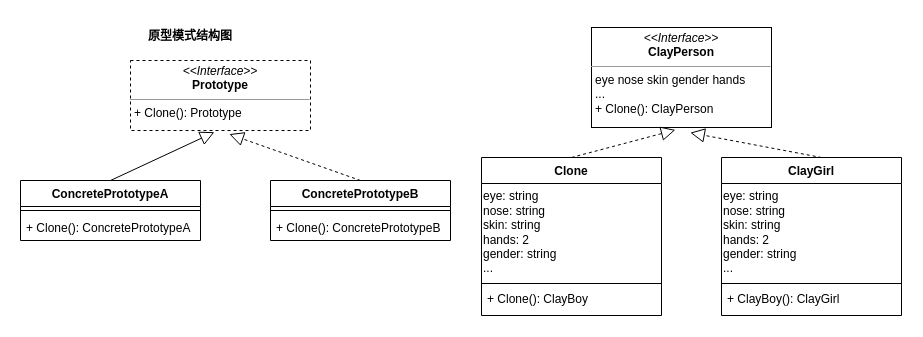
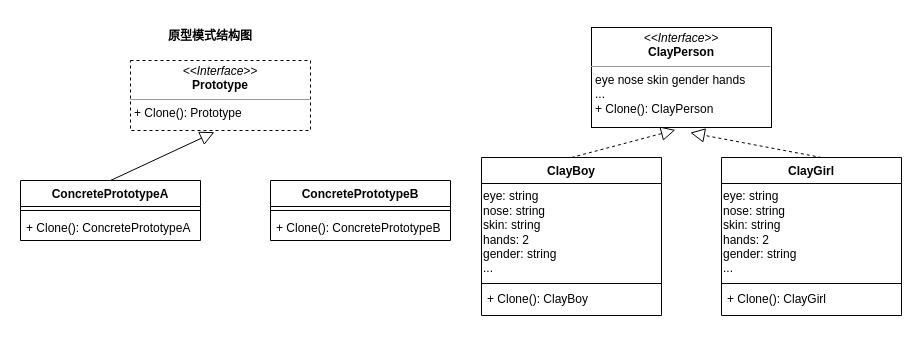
  <mxCell id="0" />
  <mxCell id="1" parent="0" />
- <mxCell id="2" value="原型模式结构图" style="text;align=center;fontStyle=1;verticalAlign=middle;spacingLeft=3;spacingRight=3;strokeColor=none;rotatable=0;points=[[0,0.5],[1,0.5]];portConstraint=eastwest;" parent="1" vertex="1"><mxGeometry x="130" y="20" width="120" height="30" as="geometry" /></mxCell>
+ <mxCell id="2" value="原型模式结构图" style="text;align=center;fontStyle=1;verticalAlign=middle;spacingLeft=3;spacingRight=3;strokeColor=none;rotatable=0;points=[[0,0.5],[1,0.5]];portConstraint=eastwest;" parent="1" vertex="1"><mxGeometry x="150" y="20" width="120" height="30" as="geometry" /></mxCell>
  <mxCell id="3" value="&lt;p style=&quot;margin: 0px ; margin-top: 4px ; text-align: center&quot;&gt;&lt;i&gt;&amp;lt;&amp;lt;Interface&amp;gt;&amp;gt;&lt;/i&gt;&lt;br&gt;&lt;b&gt;Prototype&lt;/b&gt;&lt;/p&gt;&lt;hr size=&quot;1&quot;&gt;&lt;p style=&quot;margin: 0px ; margin-left: 4px&quot;&gt;&lt;/p&gt;&lt;p style=&quot;margin: 0px ; margin-left: 4px&quot;&gt;+ Clone(): Prototype&lt;/p&gt;" style="verticalAlign=top;align=left;overflow=fill;fontSize=12;fontFamily=Helvetica;html=1;dashed=1;" parent="1" vertex="1"><mxGeometry x="130" y="60" width="180" height="70" as="geometry" /></mxCell>
  <mxCell id="4" value="ConcretePrototypeA" style="swimlane;fontStyle=1;align=center;verticalAlign=top;childLayout=stackLayout;horizontal=1;startSize=26;horizontalStack=0;resizeParent=1;resizeParentMax=0;resizeLast=0;collapsible=1;marginBottom=0;" parent="1" vertex="1"><mxGeometry x="20" y="180" width="180" height="60" as="geometry" /></mxCell>
  <mxCell id="5" value="" style="line;strokeWidth=1;fillColor=none;align=left;verticalAlign=middle;spacingTop=-1;spacingLeft=3;spacingRight=3;rotatable=0;labelPosition=right;points=[];portConstraint=eastwest;strokeColor=inherit;" parent="4" vertex="1"><mxGeometry y="26" width="180" height="8" as="geometry" /></mxCell>
  <mxCell id="6" value="+ Clone(): ConcretePrototypeA" style="text;strokeColor=none;fillColor=none;align=left;verticalAlign=top;spacingLeft=4;spacingRight=4;overflow=hidden;rotatable=0;points=[[0,0.5],[1,0.5]];portConstraint=eastwest;" parent="4" vertex="1"><mxGeometry y="34" width="180" height="26" as="geometry" /></mxCell>
  <mxCell id="7" value="ConcretePrototypeB" style="swimlane;fontStyle=1;align=center;verticalAlign=top;childLayout=stackLayout;horizontal=1;startSize=26;horizontalStack=0;resizeParent=1;resizeParentMax=0;resizeLast=0;collapsible=1;marginBottom=0;" parent="1" vertex="1"><mxGeometry x="270" y="180" width="180" height="60" as="geometry" /></mxCell>
  <mxCell id="8" value="" style="line;strokeWidth=1;fillColor=none;align=left;verticalAlign=middle;spacingTop=-1;spacingLeft=3;spacingRight=3;rotatable=0;labelPosition=right;points=[];portConstraint=eastwest;strokeColor=inherit;" parent="7" vertex="1"><mxGeometry y="26" width="180" height="8" as="geometry" /></mxCell>
  <mxCell id="9" value="+ Clone(): ConcretePrototypeB" style="text;strokeColor=none;fillColor=none;align=left;verticalAlign=top;spacingLeft=4;spacingRight=4;overflow=hidden;rotatable=0;points=[[0,0.5],[1,0.5]];portConstraint=eastwest;" parent="7" vertex="1"><mxGeometry y="34" width="180" height="26" as="geometry" /></mxCell>
  <mxCell id="10" value="" style="endArrow=block;dashed=0;endFill=0;endSize=12;html=1;exitX=0.5;exitY=0;exitDx=0;exitDy=0;entryX=0.466;entryY=1.024;entryDx=0;entryDy=0;entryPerimeter=0;" parent="1" source="4" target="3" edge="1"><mxGeometry width="160" relative="1" as="geometry"><mxPoint x="200" y="230" as="sourcePoint" /><mxPoint x="230" y="150" as="targetPoint" /></mxGeometry></mxCell>
- <mxCell id="11" value="" style="endArrow=block;dashed=1;endFill=0;endSize=12;html=1;exitX=0.5;exitY=0;exitDx=0;exitDy=0;entryX=0.549;entryY=1.052;entryDx=0;entryDy=0;entryPerimeter=0;" parent="1" source="7" target="3" edge="1"><mxGeometry width="160" relative="1" as="geometry"><mxPoint x="200" y="230" as="sourcePoint" /><mxPoint x="360" y="230" as="targetPoint" /></mxGeometry></mxCell>
  <mxCell id="12" value="&lt;p style=&quot;margin: 0px ; margin-top: 4px ; text-align: center&quot;&gt;&lt;i&gt;&amp;lt;&amp;lt;Interface&amp;gt;&amp;gt;&lt;/i&gt;&lt;br&gt;&lt;b&gt;ClayPerson&lt;/b&gt;&lt;/p&gt;&lt;hr size=&quot;1&quot;&gt;&lt;p style=&quot;margin: 0px ; margin-left: 4px&quot;&gt;&lt;/p&gt;&lt;p style=&quot;margin: 0px ; margin-left: 4px&quot;&gt;eye&amp;nbsp;&lt;span style=&quot;background-color: initial;&quot;&gt;nose skin&lt;/span&gt;&lt;span style=&quot;background-color: initial;&quot;&gt;&amp;nbsp;gender&lt;/span&gt;&lt;span style=&quot;background-color: initial;&quot;&gt;&amp;nbsp;&lt;/span&gt;&lt;span style=&quot;background-color: initial;&quot;&gt;hands&amp;nbsp;&lt;/span&gt;&lt;/p&gt;&lt;p style=&quot;margin: 0px ; margin-left: 4px&quot;&gt;...&lt;/p&gt;&lt;p style=&quot;margin: 0px ; margin-left: 4px&quot;&gt;+ Clone(): ClayPerson&lt;/p&gt;" style="verticalAlign=top;align=left;overflow=fill;fontSize=12;fontFamily=Helvetica;html=1;" parent="1" vertex="1"><mxGeometry x="591" y="27" width="180" height="100" as="geometry" /></mxCell>
- <mxCell id="13" value="Clone" style="swimlane;fontStyle=1;align=center;verticalAlign=top;childLayout=stackLayout;horizontal=1;startSize=26;horizontalStack=0;resizeParent=1;resizeParentMax=0;resizeLast=0;collapsible=1;marginBottom=0;" parent="1" vertex="1"><mxGeometry x="481" y="157" width="180" height="158" as="geometry" /></mxCell>
+ <mxCell id="13" value="ClayBoy" style="swimlane;fontStyle=1;align=center;verticalAlign=top;childLayout=stackLayout;horizontal=1;startSize=26;horizontalStack=0;resizeParent=1;resizeParentMax=0;resizeLast=0;collapsible=1;marginBottom=0;" parent="1" vertex="1"><mxGeometry x="481" y="157" width="180" height="158" as="geometry" /></mxCell>
  <mxCell id="14" value="eye: string&lt;br&gt;nose: string&lt;br&gt;skin: string&lt;br&gt;hands: 2&lt;br&gt;gender: string&lt;br&gt;..." style="text;html=1;align=left;verticalAlign=middle;resizable=0;points=[];autosize=1;strokeColor=none;fillColor=none;" parent="13" vertex="1"><mxGeometry y="26" width="180" height="98" as="geometry" /></mxCell>
  <mxCell id="15" value="" style="line;strokeWidth=1;fillColor=none;align=left;verticalAlign=middle;spacingTop=-1;spacingLeft=3;spacingRight=3;rotatable=0;labelPosition=right;points=[];portConstraint=eastwest;strokeColor=inherit;" parent="13" vertex="1"><mxGeometry y="124" width="180" height="4" as="geometry" /></mxCell>
  <mxCell id="16" value="+ Clone(): ClayBoy" style="text;strokeColor=none;fillColor=none;align=left;verticalAlign=top;spacingLeft=4;spacingRight=4;overflow=hidden;rotatable=0;points=[[0,0.5],[1,0.5]];portConstraint=eastwest;" parent="13" vertex="1"><mxGeometry y="128" width="180" height="30" as="geometry" /></mxCell>
  <mxCell id="17" value="" style="endArrow=block;dashed=1;endFill=0;endSize=12;html=1;exitX=0.5;exitY=0;exitDx=0;exitDy=0;entryX=0.466;entryY=1.024;entryDx=0;entryDy=0;entryPerimeter=0;" parent="1" source="13" target="12" edge="1"><mxGeometry width="160" relative="1" as="geometry"><mxPoint x="661" y="197" as="sourcePoint" /><mxPoint x="691" y="117" as="targetPoint" /></mxGeometry></mxCell>
  <mxCell id="18" value="" style="endArrow=block;dashed=1;endFill=0;endSize=12;html=1;exitX=0.5;exitY=0;exitDx=0;exitDy=0;entryX=0.549;entryY=1.052;entryDx=0;entryDy=0;entryPerimeter=0;" parent="1" target="12" edge="1"><mxGeometry width="160" relative="1" as="geometry"><mxPoint x="821" y="157" as="sourcePoint" /><mxPoint x="821" y="197" as="targetPoint" /></mxGeometry></mxCell>
  <mxCell id="19" value="ClayGirl" style="swimlane;fontStyle=1;align=center;verticalAlign=top;childLayout=stackLayout;horizontal=1;startSize=26;horizontalStack=0;resizeParent=1;resizeParentMax=0;resizeLast=0;collapsible=1;marginBottom=0;" parent="1" vertex="1"><mxGeometry x="721" y="157" width="180" height="158" as="geometry" /></mxCell>
  <mxCell id="20" value="eye: string&lt;br style=&quot;border-color: var(--border-color);&quot;&gt;nose: string&lt;br style=&quot;border-color: var(--border-color);&quot;&gt;skin: string&lt;br style=&quot;border-color: var(--border-color);&quot;&gt;hands: 2&lt;br style=&quot;border-color: var(--border-color);&quot;&gt;gender: string&lt;br style=&quot;border-color: var(--border-color);&quot;&gt;..." style="text;html=1;align=left;verticalAlign=middle;resizable=0;points=[];autosize=1;strokeColor=none;fillColor=none;" parent="19" vertex="1"><mxGeometry y="26" width="180" height="98" as="geometry" /></mxCell>
  <mxCell id="21" value="" style="line;strokeWidth=1;fillColor=none;align=left;verticalAlign=middle;spacingTop=-1;spacingLeft=3;spacingRight=3;rotatable=0;labelPosition=right;points=[];portConstraint=eastwest;strokeColor=inherit;" parent="19" vertex="1"><mxGeometry y="124" width="180" height="4" as="geometry" /></mxCell>
- <mxCell id="22" value="+ ClayBoy(): ClayGirl" style="text;strokeColor=none;fillColor=none;align=left;verticalAlign=top;spacingLeft=4;spacingRight=4;overflow=hidden;rotatable=0;points=[[0,0.5],[1,0.5]];portConstraint=eastwest;" parent="19" vertex="1"><mxGeometry y="128" width="180" height="30" as="geometry" /></mxCell>
+ <mxCell id="22" value="+ Clone(): ClayGirl" style="text;strokeColor=none;fillColor=none;align=left;verticalAlign=top;spacingLeft=4;spacingRight=4;overflow=hidden;rotatable=0;points=[[0,0.5],[1,0.5]];portConstraint=eastwest;" parent="19" vertex="1"><mxGeometry y="128" width="180" height="30" as="geometry" /></mxCell>
